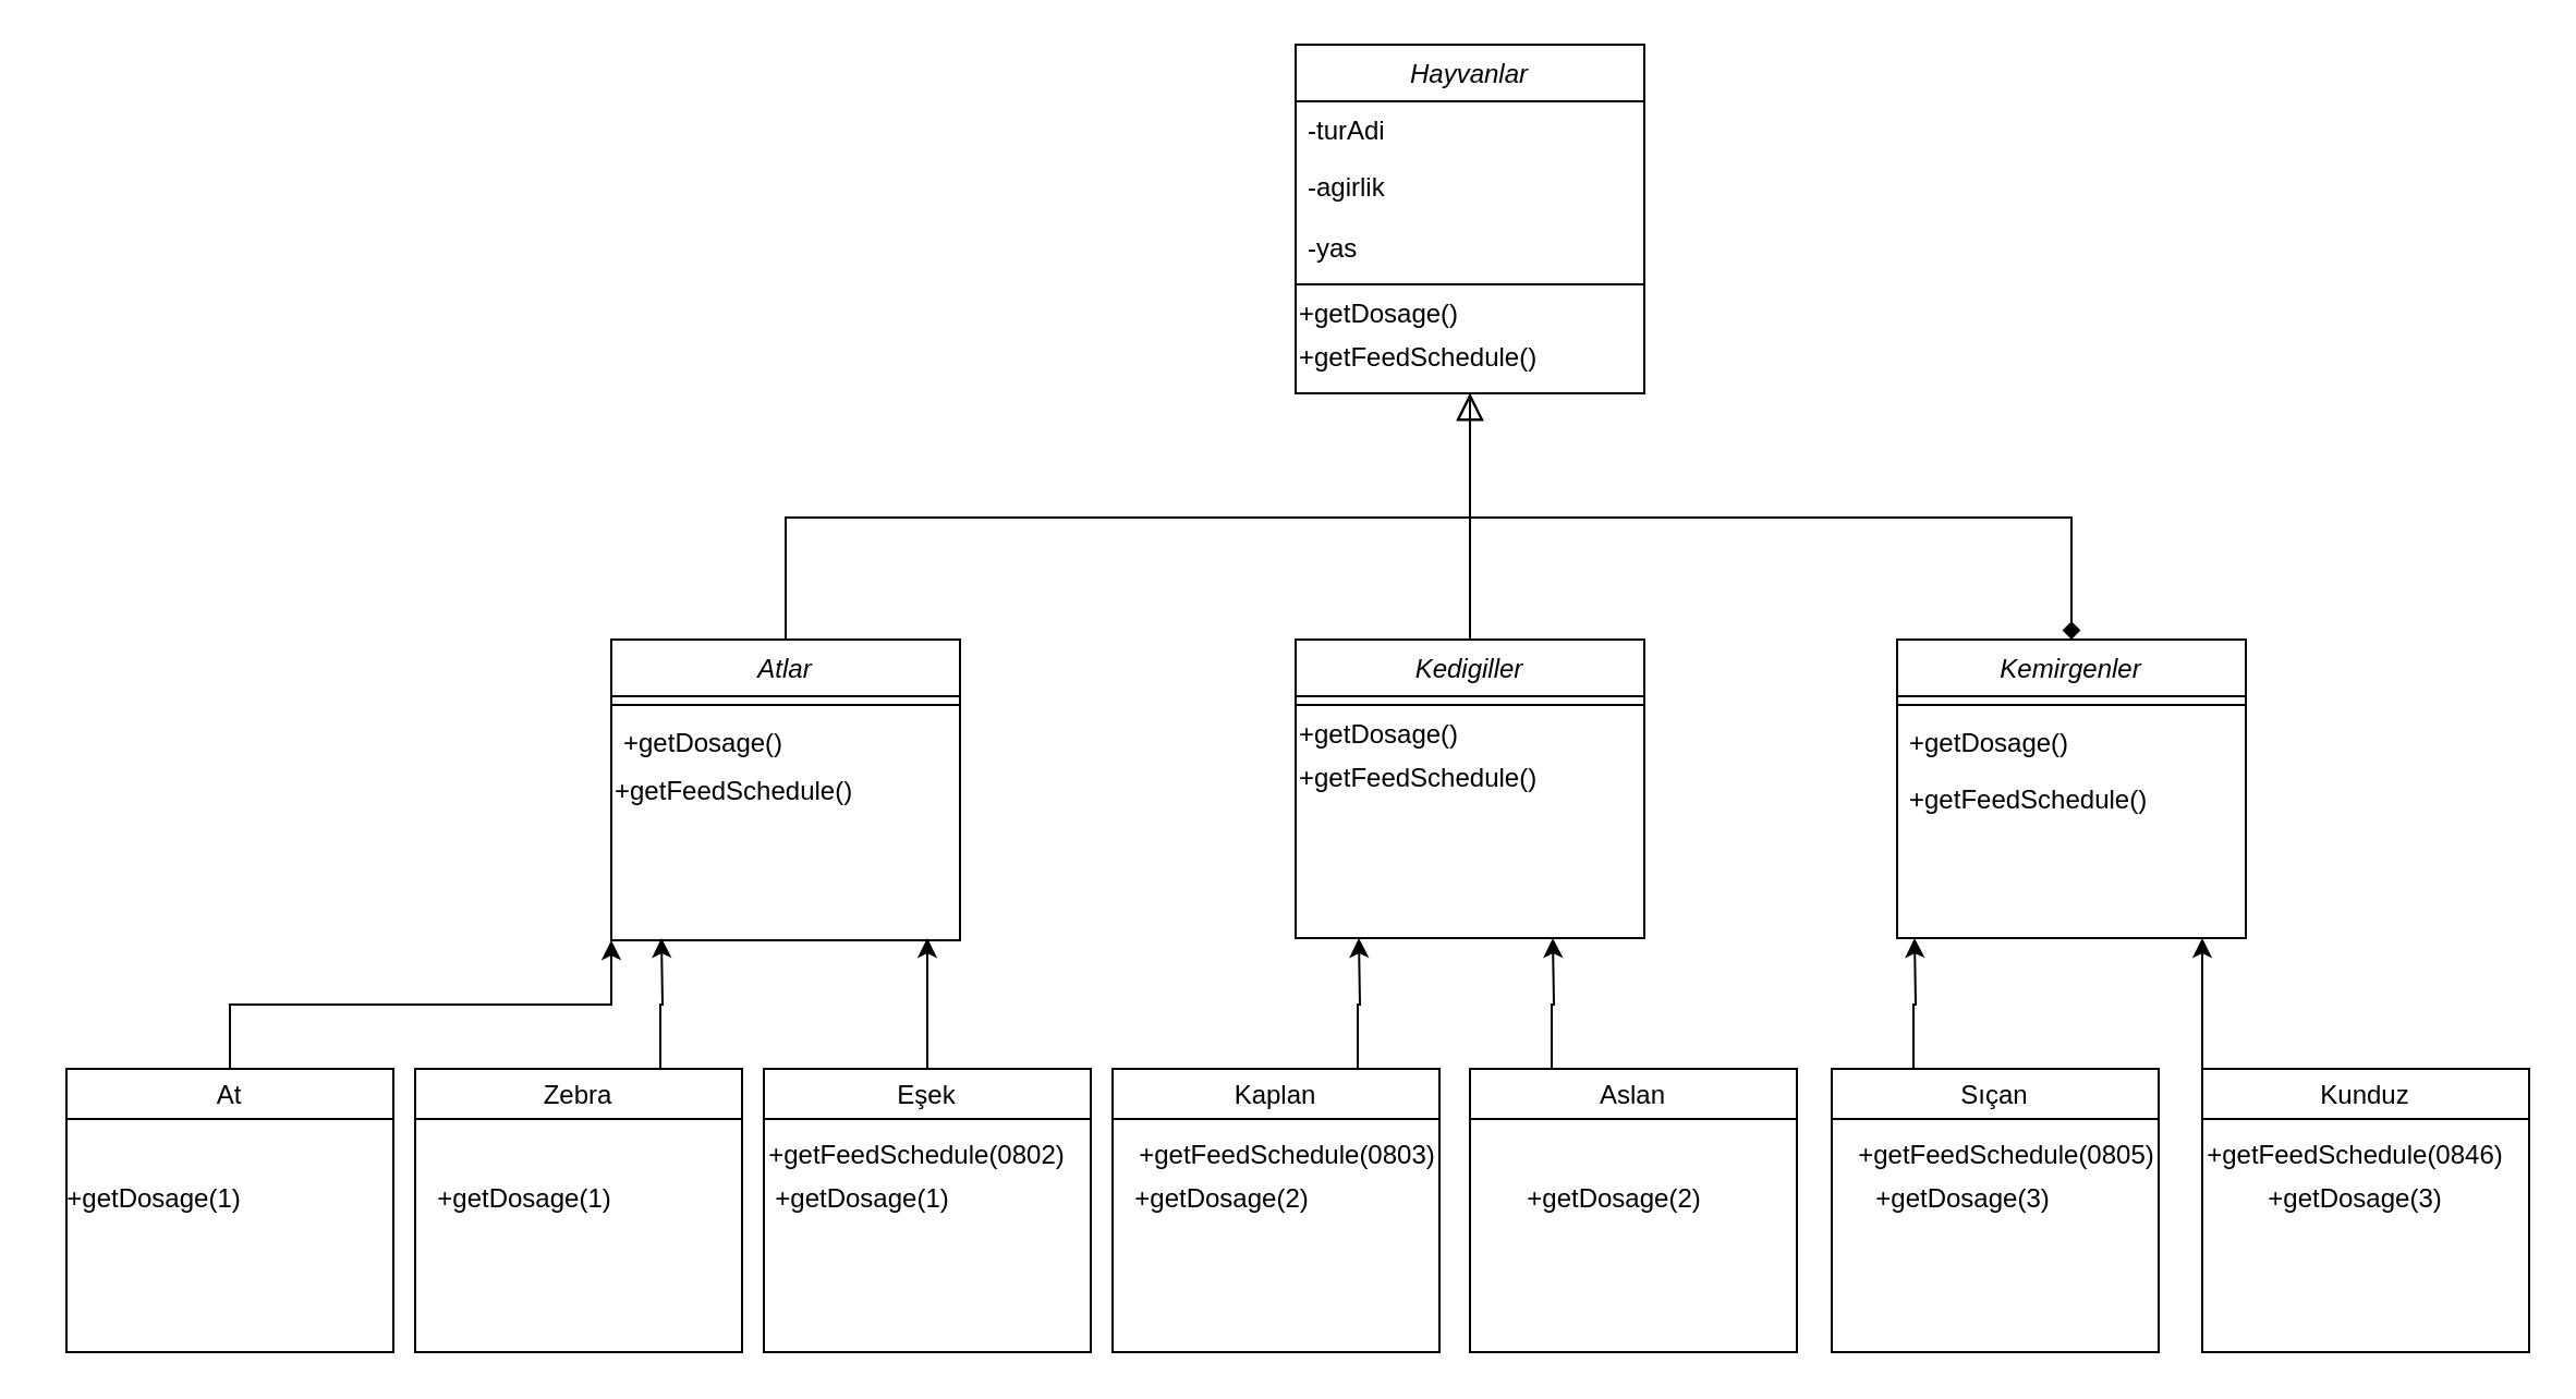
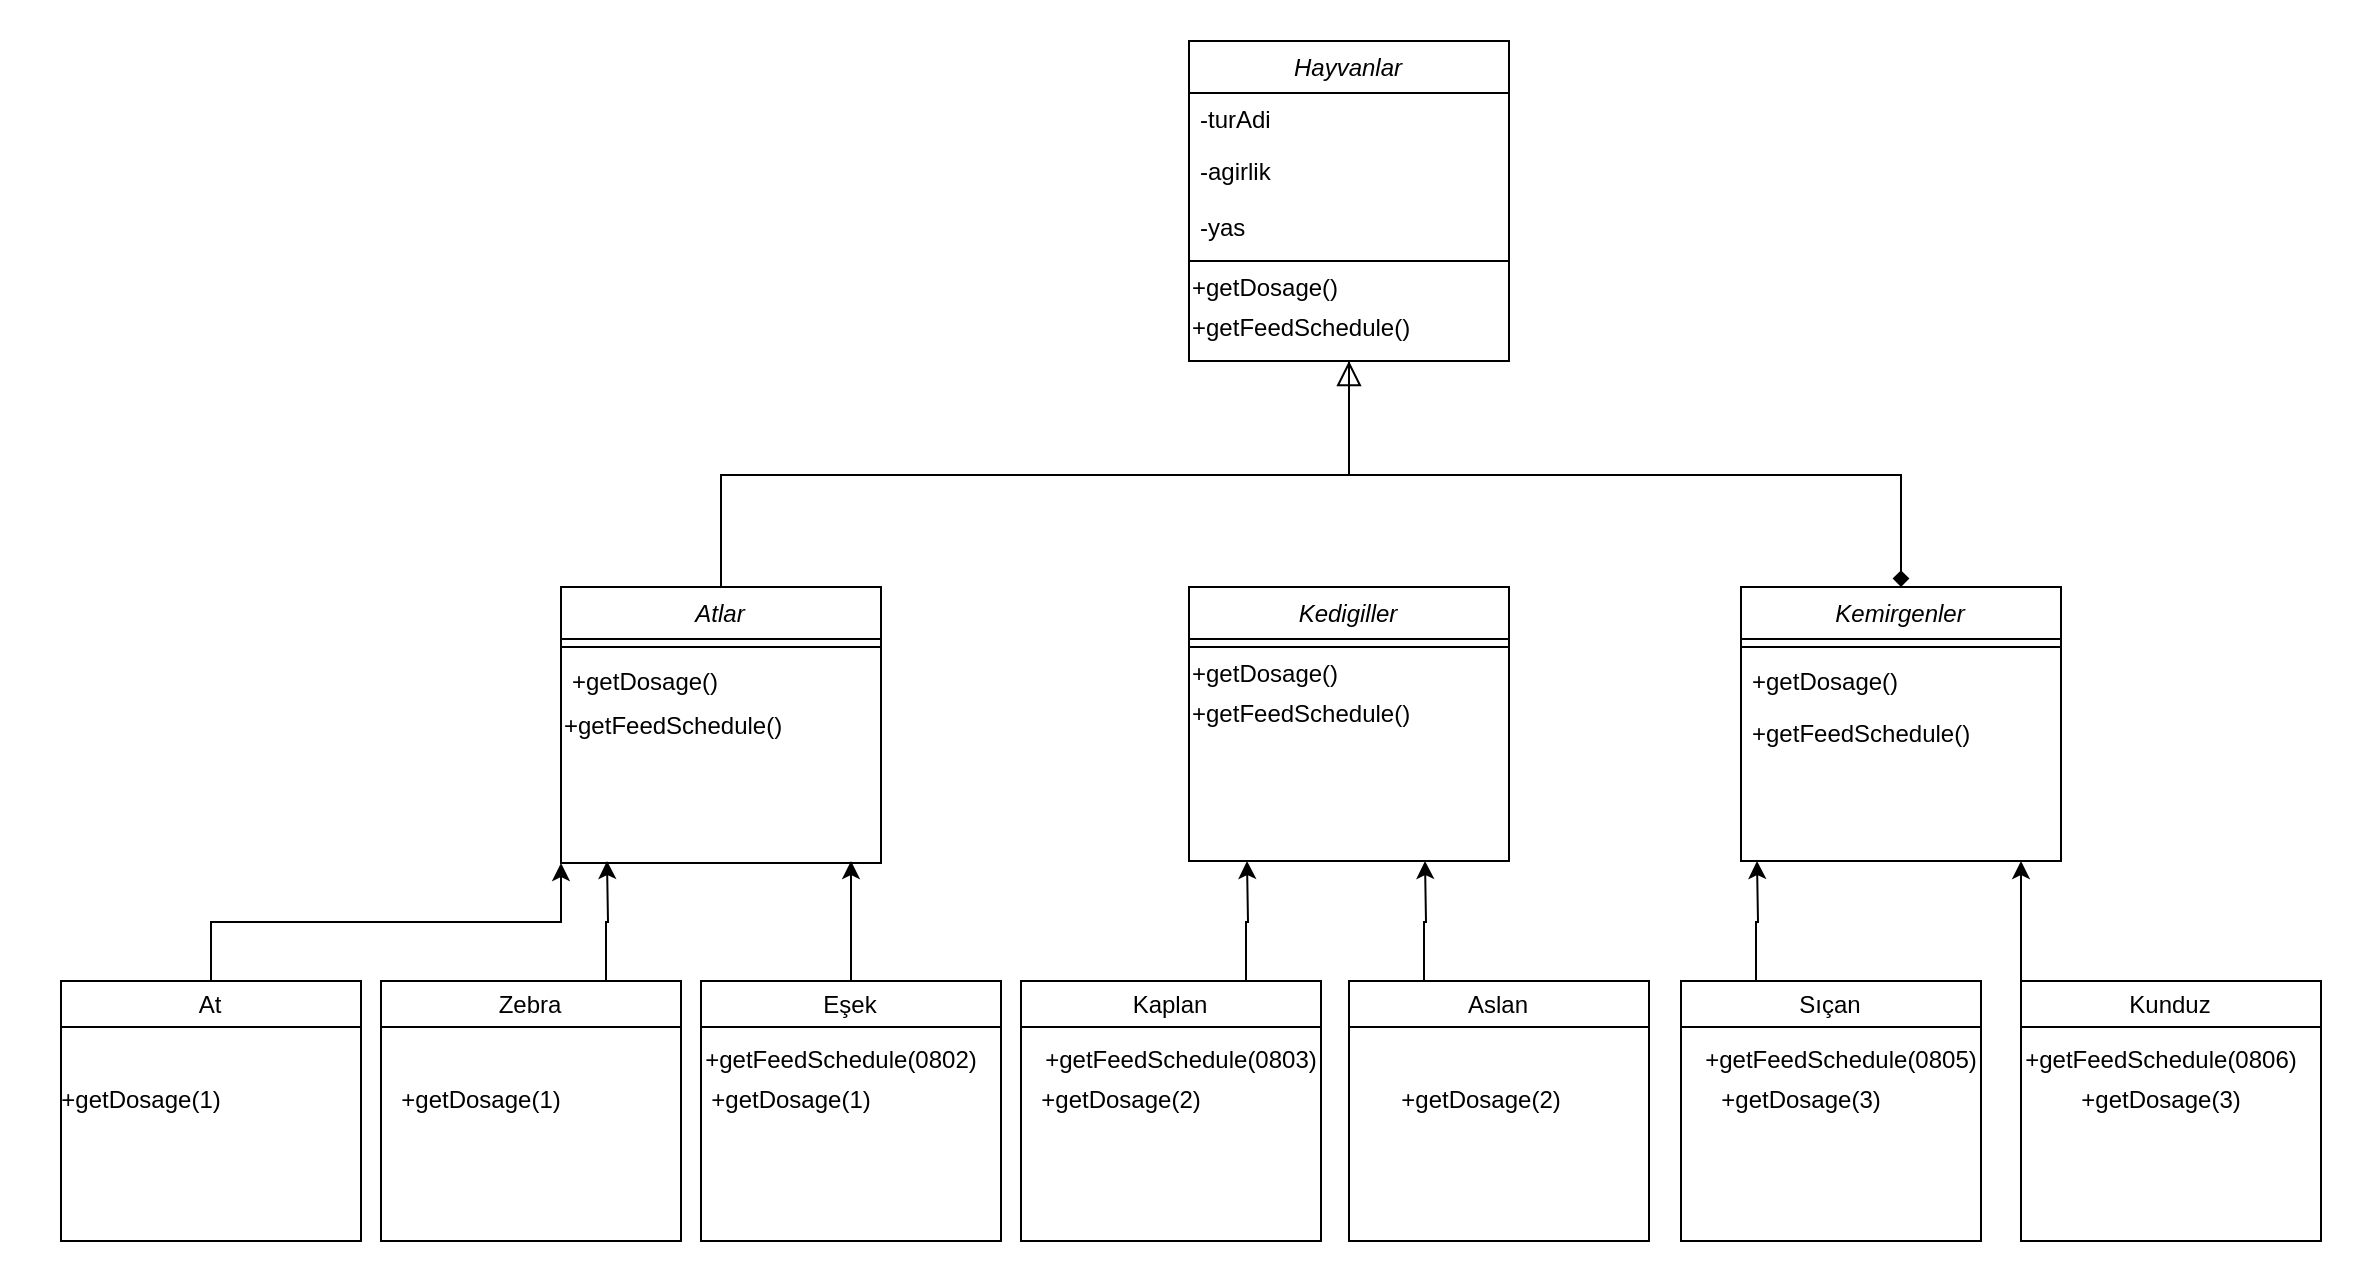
  <mxCell id="0" />
  <mxCell id="1" parent="0" />
  <mxCell id="2" value="Hayvanlar" style="swimlane;fontStyle=2;align=center;verticalAlign=top;childLayout=stackLayout;horizontal=1;startSize=26;horizontalStack=0;resizeParent=1;resizeLast=0;collapsible=1;marginBottom=0;rounded=0;shadow=0;strokeWidth=1;" parent="1" vertex="1"><mxGeometry x="594" y="20" width="160" height="160" as="geometry"><mxRectangle x="230" y="140" width="160" height="26" as="alternateBounds" /></mxGeometry></mxCell>
  <mxCell id="3" value="-turAdi" style="text;align=left;verticalAlign=top;spacingLeft=4;spacingRight=4;overflow=hidden;rotatable=0;points=[[0,0.5],[1,0.5]];portConstraint=eastwest;" parent="2" vertex="1"><mxGeometry y="26" width="160" height="26" as="geometry" /></mxCell>
  <mxCell id="4" value="-agirlik&#10;" style="text;align=left;verticalAlign=top;spacingLeft=4;spacingRight=4;overflow=hidden;rotatable=0;points=[[0,0.5],[1,0.5]];portConstraint=eastwest;rounded=0;shadow=0;html=0;" parent="2" vertex="1"><mxGeometry y="52" width="160" height="28" as="geometry" /></mxCell>
  <mxCell id="5" value="-yas" style="text;align=left;verticalAlign=top;spacingLeft=4;spacingRight=4;overflow=hidden;rotatable=0;points=[[0,0.5],[1,0.5]];portConstraint=eastwest;" parent="2" vertex="1"><mxGeometry y="80" width="160" height="26" as="geometry" /></mxCell>
  <mxCell id="6" value="" style="line;html=1;strokeWidth=1;align=left;verticalAlign=middle;spacingTop=-1;spacingLeft=3;spacingRight=3;rotatable=0;labelPosition=right;points=[];portConstraint=eastwest;" parent="2" vertex="1"><mxGeometry y="106" width="160" height="8" as="geometry" /></mxCell>
  <mxCell id="7" value="+getDosage()" style="text;html=1;align=left;verticalAlign=middle;resizable=0;points=[];autosize=1;strokeColor=none;fillColor=none;" parent="2" vertex="1"><mxGeometry y="114" width="160" height="20" as="geometry" /></mxCell>
  <mxCell id="8" value="+getFeedSchedule()" style="text;html=1;align=left;verticalAlign=middle;resizable=0;points=[];autosize=1;strokeColor=none;fillColor=none;" parent="2" vertex="1"><mxGeometry y="134" width="160" height="20" as="geometry" /></mxCell>
  <mxCell id="9" value="Atlar" style="swimlane;fontStyle=2;align=center;verticalAlign=top;childLayout=stackLayout;horizontal=1;startSize=26;horizontalStack=0;resizeParent=1;resizeLast=0;collapsible=1;marginBottom=0;rounded=0;shadow=0;strokeWidth=1;" parent="1" vertex="1"><mxGeometry x="280" y="293" width="160" height="138" as="geometry"><mxRectangle x="130" y="380" width="160" height="26" as="alternateBounds" /></mxGeometry></mxCell>
  <mxCell id="10" value="" style="line;html=1;strokeWidth=1;align=left;verticalAlign=middle;spacingTop=-1;spacingLeft=3;spacingRight=3;rotatable=0;labelPosition=right;points=[];portConstraint=eastwest;" parent="9" vertex="1"><mxGeometry y="26" width="160" height="8" as="geometry" /></mxCell>
  <mxCell id="11" value="+getDosage()" style="text;align=left;verticalAlign=top;spacingLeft=4;spacingRight=4;overflow=hidden;rotatable=0;points=[[0,0.5],[1,0.5]];portConstraint=eastwest;" parent="9" vertex="1"><mxGeometry y="34" width="160" height="26" as="geometry" /></mxCell>
  <mxCell id="12" value="+getFeedSchedule()" style="text;html=1;align=left;verticalAlign=middle;resizable=0;points=[];autosize=1;strokeColor=none;fillColor=none;" parent="9" vertex="1"><mxGeometry y="60" width="160" height="20" as="geometry" /></mxCell>
  <mxCell id="13" value="" style="endArrow=block;endSize=10;endFill=0;shadow=0;strokeWidth=1;rounded=0;edgeStyle=elbowEdgeStyle;elbow=vertical;" parent="1" source="9" target="2" edge="1"><mxGeometry width="160" relative="1" as="geometry"><mxPoint x="460" y="193" as="sourcePoint" /><mxPoint x="460" y="193" as="targetPoint" /></mxGeometry></mxCell>
  <mxCell id="14" value="Kedigiller" style="swimlane;fontStyle=2;align=center;verticalAlign=top;childLayout=stackLayout;horizontal=1;startSize=26;horizontalStack=0;resizeParent=1;resizeLast=0;collapsible=1;marginBottom=0;rounded=0;shadow=0;strokeWidth=1;" parent="1" vertex="1"><mxGeometry x="594" y="293" width="160" height="137" as="geometry"><mxRectangle x="340" y="380" width="170" height="26" as="alternateBounds" /></mxGeometry></mxCell>
  <mxCell id="15" value="" style="line;html=1;strokeWidth=1;align=left;verticalAlign=middle;spacingTop=-1;spacingLeft=3;spacingRight=3;rotatable=0;labelPosition=right;points=[];portConstraint=eastwest;" parent="14" vertex="1"><mxGeometry y="26" width="160" height="8" as="geometry" /></mxCell>
  <mxCell id="16" value="&lt;div style=&quot;&quot;&gt;+getDosage()&lt;/div&gt;" style="text;html=1;align=left;verticalAlign=middle;resizable=0;points=[];autosize=1;strokeColor=none;fillColor=none;" parent="14" vertex="1"><mxGeometry y="34" width="160" height="20" as="geometry" /></mxCell>
  <mxCell id="17" value="&lt;div style=&quot;&quot;&gt;+getFeedSchedule()&lt;/div&gt;" style="text;html=1;align=left;verticalAlign=middle;resizable=0;points=[];autosize=1;strokeColor=none;fillColor=none;" parent="14" vertex="1"><mxGeometry y="54" width="160" height="20" as="geometry" /></mxCell>
- <mxCell id="18" value="" style="endArrow=block;endSize=10;endFill=0;shadow=0;strokeWidth=1;rounded=0;edgeStyle=elbowEdgeStyle;elbow=vertical;" parent="1" source="14" target="2" edge="1"><mxGeometry width="160" relative="1" as="geometry"><mxPoint x="470" y="363" as="sourcePoint" /><mxPoint x="570" y="261" as="targetPoint" /></mxGeometry></mxCell>
  <mxCell id="19" value="Kemirgenler" style="swimlane;fontStyle=2;align=center;verticalAlign=top;childLayout=stackLayout;horizontal=1;startSize=26;horizontalStack=0;resizeParent=1;resizeLast=0;collapsible=1;marginBottom=0;rounded=0;shadow=0;strokeWidth=1;" parent="1" vertex="1"><mxGeometry x="870" y="293" width="160" height="137" as="geometry"><mxRectangle x="550" y="140" width="160" height="26" as="alternateBounds" /></mxGeometry></mxCell>
  <mxCell id="20" value="" style="line;html=1;strokeWidth=1;align=left;verticalAlign=middle;spacingTop=-1;spacingLeft=3;spacingRight=3;rotatable=0;labelPosition=right;points=[];portConstraint=eastwest;" parent="19" vertex="1"><mxGeometry y="26" width="160" height="8" as="geometry" /></mxCell>
  <mxCell id="21" value="+getDosage()" style="text;align=left;verticalAlign=top;spacingLeft=4;spacingRight=4;overflow=hidden;rotatable=0;points=[[0,0.5],[1,0.5]];portConstraint=eastwest;" parent="19" vertex="1"><mxGeometry y="34" width="160" height="26" as="geometry" /></mxCell>
  <mxCell id="22" value="+getFeedSchedule()" style="text;align=left;verticalAlign=top;spacingLeft=4;spacingRight=4;overflow=hidden;rotatable=0;points=[[0,0.5],[1,0.5]];portConstraint=eastwest;" parent="19" vertex="1"><mxGeometry y="60" width="160" height="26" as="geometry" /></mxCell>
  <mxCell id="23" value="" style="endArrow=diamond;shadow=0;strokeWidth=1;rounded=0;endFill=1;edgeStyle=elbowEdgeStyle;elbow=vertical;" parent="1" source="2" target="19" edge="1"><mxGeometry x="0.5" y="41" relative="1" as="geometry"><mxPoint x="640" y="182" as="sourcePoint" /><mxPoint x="800" y="182" as="targetPoint" /><mxPoint x="-40" y="32" as="offset" /></mxGeometry></mxCell>
  <mxCell id="24" value="" style="resizable=0;align=left;verticalAlign=bottom;labelBackgroundColor=none;fontSize=12;" parent="23" connectable="0" vertex="1"><mxGeometry x="-1" relative="1" as="geometry"><mxPoint y="4" as="offset" /></mxGeometry></mxCell>
  <mxCell id="25" value="" style="resizable=0;align=right;verticalAlign=bottom;labelBackgroundColor=none;fontSize=12;" parent="23" connectable="0" vertex="1"><mxGeometry x="1" relative="1" as="geometry"><mxPoint x="-7" y="4" as="offset" /></mxGeometry></mxCell>
  <mxCell id="26" style="edgeStyle=orthogonalEdgeStyle;rounded=0;orthogonalLoop=1;jettySize=auto;html=1;exitX=0.75;exitY=0;exitDx=0;exitDy=0;" parent="1" source="27" edge="1"><mxGeometry relative="1" as="geometry"><mxPoint x="303" y="430" as="targetPoint" /></mxGeometry></mxCell>
  <mxCell id="27" value="Zebra" style="swimlane;fontStyle=0" parent="1" vertex="1"><mxGeometry x="190" y="490" width="150" height="130" as="geometry" /></mxCell>
  <mxCell id="28" value="+getDosage(1)" style="text;html=1;align=center;verticalAlign=middle;resizable=0;points=[];autosize=1;strokeColor=none;fillColor=none;" parent="27" vertex="1"><mxGeometry y="50" width="100" height="20" as="geometry" /></mxCell>
  <mxCell id="29" style="edgeStyle=orthogonalEdgeStyle;rounded=0;orthogonalLoop=1;jettySize=auto;html=1;exitX=0.5;exitY=0;exitDx=0;exitDy=0;entryX=0;entryY=1;entryDx=0;entryDy=0;" parent="1" source="30" target="9" edge="1"><mxGeometry relative="1" as="geometry" /></mxCell>
  <mxCell id="30" value="At" style="swimlane;fontStyle=0" parent="1" vertex="1"><mxGeometry x="30" y="490" width="150" height="130" as="geometry" /></mxCell>
  <mxCell id="31" value="+getDosage(1)" style="text;html=1;align=center;verticalAlign=middle;resizable=0;points=[];autosize=1;strokeColor=none;fillColor=none;" parent="30" vertex="1"><mxGeometry x="-10" y="50" width="100" height="20" as="geometry" /></mxCell>
  <mxCell id="32" style="edgeStyle=orthogonalEdgeStyle;rounded=0;orthogonalLoop=1;jettySize=auto;html=1;exitX=0.5;exitY=0;exitDx=0;exitDy=0;" parent="1" source="33" edge="1"><mxGeometry relative="1" as="geometry"><mxPoint x="425" y="430" as="targetPoint" /></mxGeometry></mxCell>
  <mxCell id="33" value="Eşek" style="swimlane;fontStyle=0" parent="1" vertex="1"><mxGeometry x="350" y="490" width="150" height="130" as="geometry" /></mxCell>
  <mxCell id="34" value="+getDosage(1)" style="text;html=1;align=center;verticalAlign=middle;resizable=0;points=[];autosize=1;strokeColor=none;fillColor=none;" parent="33" vertex="1"><mxGeometry x="-5" y="50" width="100" height="20" as="geometry" /></mxCell>
  <mxCell id="35" style="edgeStyle=orthogonalEdgeStyle;rounded=0;orthogonalLoop=1;jettySize=auto;html=1;exitX=0.75;exitY=0;exitDx=0;exitDy=0;" parent="1" source="36" edge="1"><mxGeometry relative="1" as="geometry"><mxPoint x="623" y="430" as="targetPoint" /></mxGeometry></mxCell>
  <mxCell id="36" value="Kaplan" style="swimlane;fontStyle=0" parent="1" vertex="1"><mxGeometry x="510" y="490" width="150" height="130" as="geometry" /></mxCell>
  <mxCell id="37" value="+getDosage(2)" style="text;html=1;align=center;verticalAlign=middle;resizable=0;points=[];autosize=1;strokeColor=none;fillColor=none;" parent="36" vertex="1"><mxGeometry y="50" width="100" height="20" as="geometry" /></mxCell>
  <mxCell id="38" style="edgeStyle=orthogonalEdgeStyle;rounded=0;orthogonalLoop=1;jettySize=auto;html=1;exitX=0.25;exitY=0;exitDx=0;exitDy=0;" parent="1" source="39" edge="1"><mxGeometry relative="1" as="geometry"><mxPoint x="712" y="430" as="targetPoint" /></mxGeometry></mxCell>
  <mxCell id="39" value="Aslan" style="swimlane;fontStyle=0" parent="1" vertex="1"><mxGeometry x="674" y="490" width="150" height="130" as="geometry" /></mxCell>
  <mxCell id="40" style="edgeStyle=orthogonalEdgeStyle;rounded=0;orthogonalLoop=1;jettySize=auto;html=1;exitX=0.25;exitY=0;exitDx=0;exitDy=0;" parent="1" source="41" edge="1"><mxGeometry relative="1" as="geometry"><mxPoint x="878" y="430" as="targetPoint" /></mxGeometry></mxCell>
  <mxCell id="41" value="Sıçan" style="swimlane;fontStyle=0" parent="1" vertex="1"><mxGeometry x="840" y="490" width="150" height="130" as="geometry" /></mxCell>
  <mxCell id="42" style="edgeStyle=orthogonalEdgeStyle;rounded=0;orthogonalLoop=1;jettySize=auto;html=1;exitX=0;exitY=0;exitDx=0;exitDy=0;" parent="1" source="43" edge="1"><mxGeometry relative="1" as="geometry"><mxPoint x="1010" y="430" as="targetPoint" /></mxGeometry></mxCell>
  <mxCell id="43" value="Kunduz" style="swimlane;fontStyle=0" parent="1" vertex="1"><mxGeometry x="1010" y="490" width="150" height="130" as="geometry" /></mxCell>
  <mxCell id="44" value="+getFeedSchedule(0802)" style="text;html=1;align=center;verticalAlign=middle;resizable=0;points=[];autosize=1;strokeColor=none;fillColor=none;" parent="1" vertex="1"><mxGeometry x="345" y="520" width="150" height="20" as="geometry" /></mxCell>
  <mxCell id="45" value="+getFeedSchedule(0803)" style="text;html=1;align=center;verticalAlign=middle;resizable=0;points=[];autosize=1;strokeColor=none;fillColor=none;" parent="1" vertex="1"><mxGeometry x="515" y="520" width="150" height="20" as="geometry" /></mxCell>
  <mxCell id="46" value="+getFeedSchedule(0805)" style="text;html=1;align=center;verticalAlign=middle;resizable=0;points=[];autosize=1;strokeColor=none;fillColor=none;" parent="1" vertex="1"><mxGeometry x="845" y="520" width="150" height="20" as="geometry" /></mxCell>
- <mxCell id="47" value="+getFeedSchedule(0846)" style="text;html=1;align=center;verticalAlign=middle;resizable=0;points=[];autosize=1;strokeColor=none;fillColor=none;" parent="1" vertex="1"><mxGeometry x="1005" y="520" width="150" height="20" as="geometry" /></mxCell>
+ <mxCell id="47" value="+getFeedSchedule(0806)" style="text;html=1;align=center;verticalAlign=middle;resizable=0;points=[];autosize=1;strokeColor=none;fillColor=none;" parent="1" vertex="1"><mxGeometry x="1005" y="520" width="150" height="20" as="geometry" /></mxCell>
  <mxCell id="48" value="+getDosage(2)" style="text;html=1;align=center;verticalAlign=middle;resizable=0;points=[];autosize=1;strokeColor=none;fillColor=none;" parent="1" vertex="1"><mxGeometry x="690" y="540" width="100" height="20" as="geometry" /></mxCell>
  <mxCell id="49" value="+getDosage(3)" style="text;html=1;align=center;verticalAlign=middle;resizable=0;points=[];autosize=1;strokeColor=none;fillColor=none;" parent="1" vertex="1"><mxGeometry x="850" y="540" width="100" height="20" as="geometry" /></mxCell>
  <mxCell id="50" value="+getDosage(3)" style="text;html=1;align=center;verticalAlign=middle;resizable=0;points=[];autosize=1;strokeColor=none;fillColor=none;" parent="1" vertex="1"><mxGeometry x="1030" y="540" width="100" height="20" as="geometry" /></mxCell>
